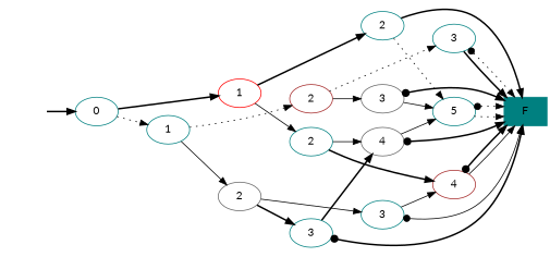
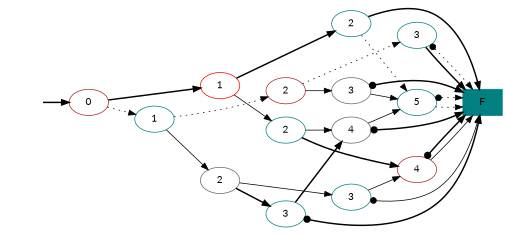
  digraph {
    rankdir=LR
    fontname=Lato
    node [fontname=Lato color=teal]
    edge [dir=both style=bold fontname=Lato]
    root [style=invis color=""]
-   n2 [label=0]
+   n2 [label=0 color=brown]
    n3 [label=1 color=red]
    n4 [label=1]
    n5 [label=2]
    n6 [label=2]
    n7 [label=F shape=box style=filled]
    n8 [label=5]
    n9 [label=4 color=brown]
    n10 [label=4 color=gray40]
    n11 [label=2 color=brown]
    n12 [label=2 color=gray40]
    n13 [label=3]
    n14 [label=3 color=gray40]
    n15 [label=3]
    n16 [label=3]
    root -> n2 [arrowtail=none]
    n2 -> n3 [dir=forward]
    n2 -> n4 [arrowtail=none style=dotted]
    n3 -> n5 [dir=forward]
    n3 -> n6 [arrowtail=none style=solid]
    n4 -> n11 [dir=forward style=dotted]
    n4 -> n12 [arrowtail=none style=solid]
    n5 -> n7 [dir=forward]
    n5 -> n8 [arrowtail=none style=dotted]
    n6 -> n9 [dir=forward]
    n6 -> n10 [arrowtail=none style=solid]
    n8 -> n7 [dir=forward style=dotted]
    n8 -> n7 [arrowtail=dot style=dotted]
    n9 -> n7 [dir=forward style=solid]
    n9 -> n7 [arrowtail=dot]
    n10 -> n7 [arrowtail=dot]
    n10 -> n8 [dir=forward style=solid]
    n11 -> n13 [dir=forward style=dotted]
    n11 -> n14 [arrowtail=none style=solid]
    n12 -> n15 [dir=forward style=solid]
    n12 -> n16 [arrowtail=none]
    n13 -> n7 [dir=forward]
    n13 -> n7 [arrowtail=dot style=dotted]
    n14 -> n7 [arrowtail=dot]
    n14 -> n8 [dir=forward style=solid]
    n15 -> n7 [arrowtail=dot style=solid]
    n15 -> n9 [dir=forward style=solid]
    n16 -> n7 [arrowtail=dot]
    n16 -> n10 [dir=forward]
  }
